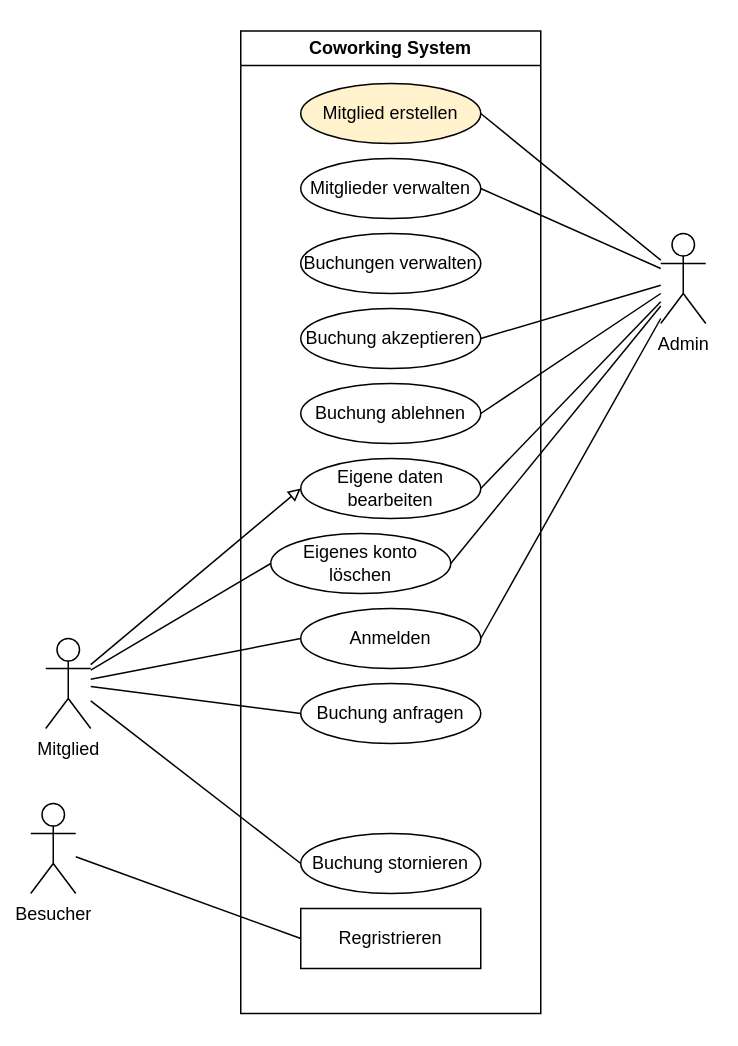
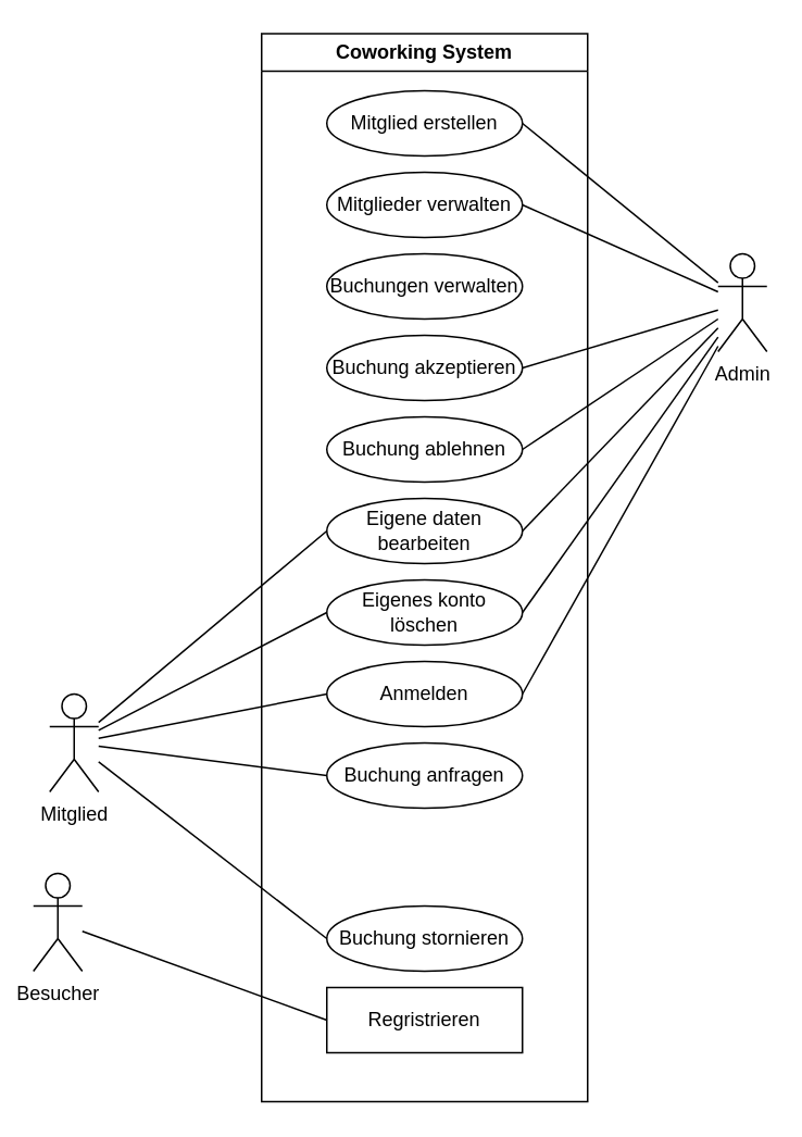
  <mxCell id="0" />
  <mxCell id="1" parent="0" />
  <mxCell id="2" value="Coworking System" style="swimlane;whiteSpace=wrap;html=1;" vertex="1" parent="1"><mxGeometry x="160" y="20" width="200" height="655" as="geometry" /></mxCell>
  <mxCell id="3" value="Regristrieren" style="whiteSpace=wrap;html=1;rounded=0;" vertex="1" parent="2"><mxGeometry x="40" y="585" width="120" height="40" as="geometry" /></mxCell>
- <mxCell id="4" value="Mitglied erstellen" style="ellipse;whiteSpace=wrap;html=1;fillColor=#fff2cc;" vertex="1" parent="2"><mxGeometry x="40" y="35" width="120" height="40" as="geometry" /></mxCell>
+ <mxCell id="4" value="Mitglied erstellen" style="ellipse;whiteSpace=wrap;html=1;" vertex="1" parent="2"><mxGeometry x="40" y="35" width="120" height="40" as="geometry" /></mxCell>
  <mxCell id="5" value="Mitglieder verwalten" style="ellipse;whiteSpace=wrap;html=1;" vertex="1" parent="2"><mxGeometry x="40" y="85" width="120" height="40" as="geometry" /></mxCell>
  <mxCell id="6" value="Eigene daten bearbeiten" style="ellipse;whiteSpace=wrap;html=1;" vertex="1" parent="2"><mxGeometry x="40" y="285" width="120" height="40" as="geometry" /></mxCell>
- <mxCell id="7" value="Eigenes konto löschen" style="ellipse;whiteSpace=wrap;html=1;" vertex="1" parent="2"><mxGeometry x="20" y="335" width="120" height="40" as="geometry" /></mxCell>
+ <mxCell id="7" value="Eigenes konto löschen" style="ellipse;whiteSpace=wrap;html=1;" vertex="1" parent="2"><mxGeometry x="40" y="335" width="120" height="40" as="geometry" /></mxCell>
  <mxCell id="8" value="Anmelden" style="ellipse;whiteSpace=wrap;html=1;" vertex="1" parent="2"><mxGeometry x="40" y="385" width="120" height="40" as="geometry" /></mxCell>
  <mxCell id="9" value="Buchung anfragen" style="ellipse;whiteSpace=wrap;html=1;" vertex="1" parent="2"><mxGeometry x="40" y="435" width="120" height="40" as="geometry" /></mxCell>
  <mxCell id="10" value="Buchung stornieren" style="ellipse;whiteSpace=wrap;html=1;" vertex="1" parent="2"><mxGeometry x="40" y="535" width="120" height="40" as="geometry" /></mxCell>
  <mxCell id="11" value="Buchung akzeptieren" style="ellipse;whiteSpace=wrap;html=1;" vertex="1" parent="2"><mxGeometry x="40" y="185" width="120" height="40" as="geometry" /></mxCell>
  <mxCell id="12" value="Buchung ablehnen" style="ellipse;whiteSpace=wrap;html=1;" vertex="1" parent="2"><mxGeometry x="40" y="235" width="120" height="40" as="geometry" /></mxCell>
  <mxCell id="13" value="Buchungen verwalten" style="ellipse;whiteSpace=wrap;html=1;" vertex="1" parent="2"><mxGeometry x="40" y="135" width="120" height="40" as="geometry" /></mxCell>
  <mxCell id="14" style="edgeStyle=none;html=1;entryX=1;entryY=0.5;entryDx=0;entryDy=0;endArrow=none;endFill=0;" edge="1" parent="1" source="21" target="4"><mxGeometry relative="1" as="geometry" /></mxCell>
  <mxCell id="15" style="edgeStyle=none;html=1;entryX=1;entryY=0.5;entryDx=0;entryDy=0;endArrow=none;endFill=0;" edge="1" parent="1" source="21" target="5"><mxGeometry relative="1" as="geometry" /></mxCell>
  <mxCell id="16" style="edgeStyle=none;html=1;entryX=1;entryY=0.5;entryDx=0;entryDy=0;endArrow=none;endFill=0;" edge="1" parent="1" source="21" target="6"><mxGeometry relative="1" as="geometry" /></mxCell>
  <mxCell id="17" style="edgeStyle=none;html=1;entryX=1;entryY=0.5;entryDx=0;entryDy=0;endArrow=none;endFill=0;" edge="1" parent="1" source="21" target="7"><mxGeometry relative="1" as="geometry" /></mxCell>
  <mxCell id="18" style="edgeStyle=none;html=1;entryX=1;entryY=0.5;entryDx=0;entryDy=0;endArrow=none;endFill=0;" edge="1" parent="1" source="21" target="8"><mxGeometry relative="1" as="geometry" /></mxCell>
  <mxCell id="19" style="edgeStyle=none;html=1;entryX=1;entryY=0.5;entryDx=0;entryDy=0;endArrow=none;endFill=0;" edge="1" parent="1" source="21" target="11"><mxGeometry relative="1" as="geometry" /></mxCell>
  <mxCell id="20" style="edgeStyle=none;html=1;entryX=1;entryY=0.5;entryDx=0;entryDy=0;endArrow=none;endFill=0;" edge="1" parent="1" source="21" target="12"><mxGeometry relative="1" as="geometry" /></mxCell>
  <mxCell id="21" value="Admin" style="shape=umlActor;verticalLabelPosition=bottom;verticalAlign=top;html=1;outlineConnect=0;" vertex="1" parent="1"><mxGeometry x="440" y="155" width="30" height="60" as="geometry" /></mxCell>
- <mxCell id="22" style="edgeStyle=none;html=1;entryX=0;entryY=0.5;entryDx=0;entryDy=0;endArrow=block;endFill=0;" edge="1" parent="1" source="27" target="6"><mxGeometry relative="1" as="geometry" /></mxCell>
+ <mxCell id="22" style="edgeStyle=none;html=1;entryX=0;entryY=0.5;entryDx=0;entryDy=0;endArrow=none;endFill=0;" edge="1" parent="1" source="27" target="6"><mxGeometry relative="1" as="geometry" /></mxCell>
  <mxCell id="23" style="edgeStyle=none;html=1;entryX=0;entryY=0.5;entryDx=0;entryDy=0;endArrow=none;endFill=0;" edge="1" parent="1" source="27" target="7"><mxGeometry relative="1" as="geometry" /></mxCell>
  <mxCell id="24" style="edgeStyle=none;html=1;entryX=0;entryY=0.5;entryDx=0;entryDy=0;endArrow=none;endFill=0;" edge="1" parent="1" source="27" target="8"><mxGeometry relative="1" as="geometry" /></mxCell>
  <mxCell id="25" style="edgeStyle=none;html=1;entryX=0;entryY=0.5;entryDx=0;entryDy=0;endArrow=none;endFill=0;" edge="1" parent="1" source="27" target="9"><mxGeometry relative="1" as="geometry" /></mxCell>
  <mxCell id="26" style="edgeStyle=none;html=1;entryX=0;entryY=0.5;entryDx=0;entryDy=0;endArrow=none;endFill=0;" edge="1" parent="1" source="27" target="10"><mxGeometry relative="1" as="geometry" /></mxCell>
  <mxCell id="27" value="Mitglied" style="shape=umlActor;verticalLabelPosition=bottom;verticalAlign=top;html=1;outlineConnect=0;" vertex="1" parent="1"><mxGeometry x="30" y="425" width="30" height="60" as="geometry" /></mxCell>
  <mxCell id="28" style="edgeStyle=none;html=1;entryX=0;entryY=0.5;entryDx=0;entryDy=0;endArrow=none;endFill=0;" edge="1" parent="1" source="29" target="3"><mxGeometry relative="1" as="geometry" /></mxCell>
  <mxCell id="29" value="Besucher" style="shape=umlActor;verticalLabelPosition=bottom;verticalAlign=top;html=1;outlineConnect=0;" vertex="1" parent="1"><mxGeometry x="20" y="535" width="30" height="60" as="geometry" /></mxCell>
